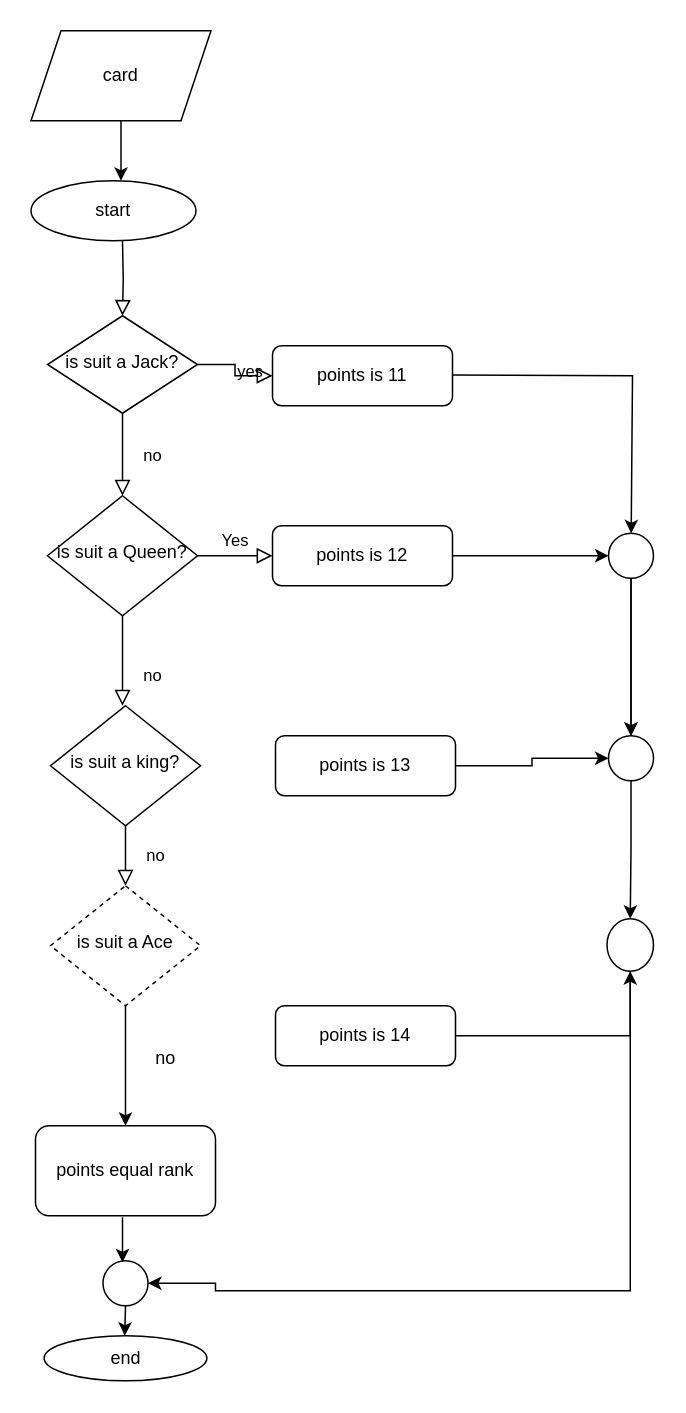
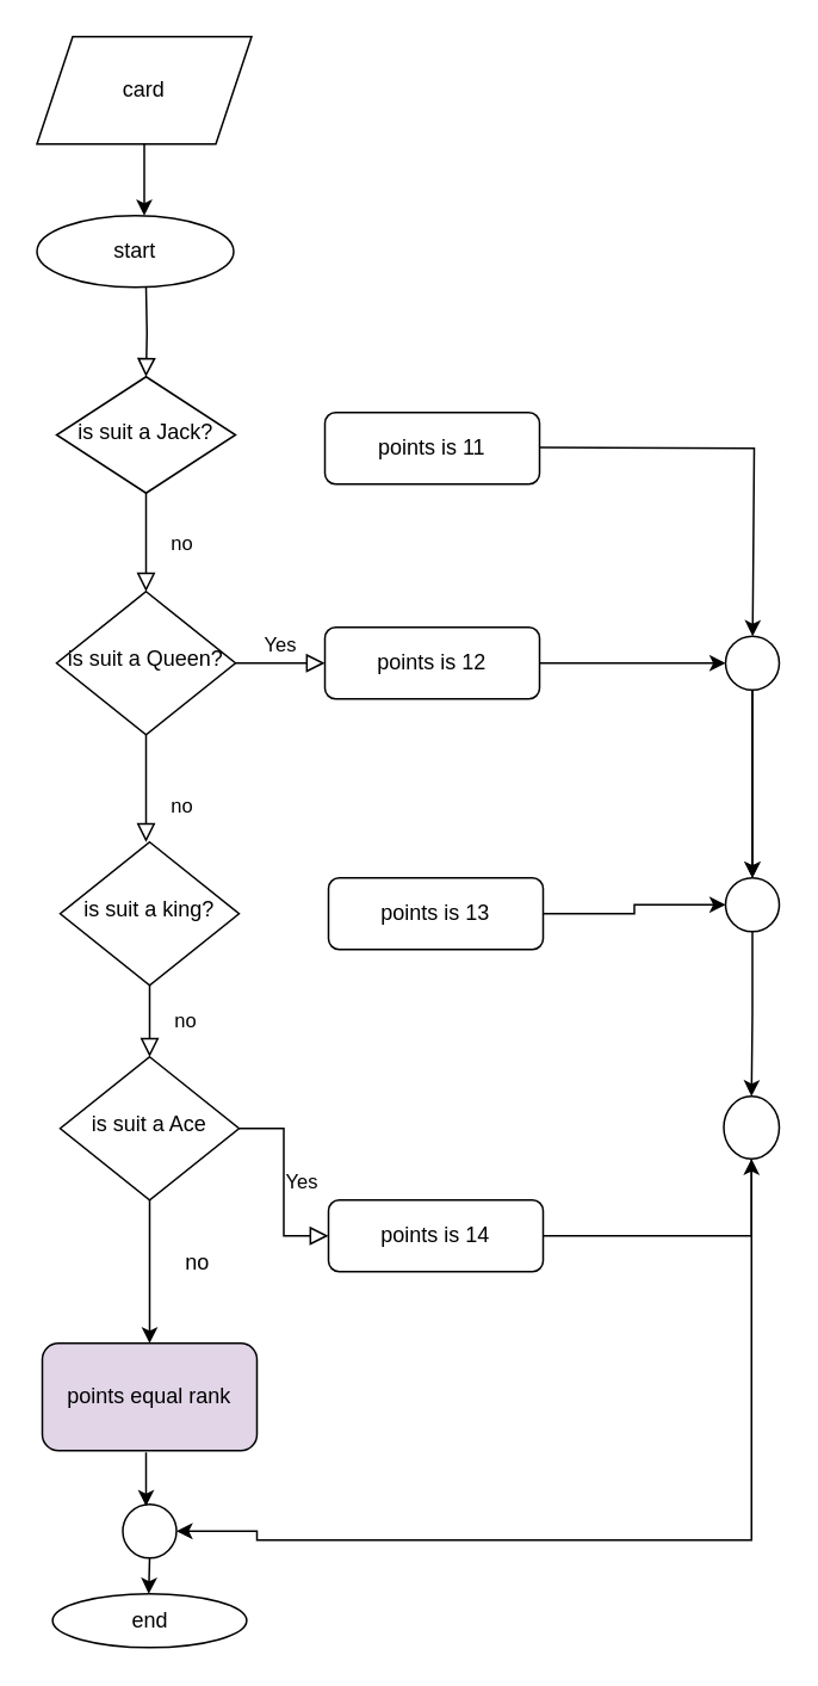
  <mxCell id="0" />
  <mxCell id="1" parent="0" />
  <mxCell id="2" value="" style="rounded=0;html=1;jettySize=auto;orthogonalLoop=1;fontSize=11;endArrow=block;endFill=0;endSize=8;strokeWidth=1;shadow=0;labelBackgroundColor=none;edgeStyle=orthogonalEdgeStyle;" parent="1" target="5" edge="1"><mxGeometry relative="1" as="geometry"><mxPoint x="81" y="160" as="sourcePoint" /></mxGeometry></mxCell>
  <mxCell id="3" value="no" style="rounded=0;html=1;jettySize=auto;orthogonalLoop=1;fontSize=11;endArrow=block;endFill=0;endSize=8;strokeWidth=1;shadow=0;labelBackgroundColor=none;edgeStyle=orthogonalEdgeStyle;" parent="1" source="5" target="9" edge="1"><mxGeometry y="20" relative="1" as="geometry"><mxPoint as="offset" /></mxGeometry></mxCell>
- <mxCell id="4" value="yes" style="edgeStyle=orthogonalEdgeStyle;rounded=0;html=1;jettySize=auto;orthogonalLoop=1;fontSize=11;endArrow=block;endFill=0;endSize=8;strokeWidth=1;shadow=0;labelBackgroundColor=none;" parent="1" source="5" target="6" edge="1"><mxGeometry y="10" relative="1" as="geometry"><mxPoint as="offset" /></mxGeometry></mxCell>
  <mxCell id="5" value="is suit a Jack?" style="rhombus;whiteSpace=wrap;html=1;shadow=0;fontFamily=Helvetica;fontSize=12;align=center;strokeWidth=1;spacing=6;spacingTop=-4;" parent="1" vertex="1"><mxGeometry x="31" y="210" width="100" height="65" as="geometry" /></mxCell>
  <mxCell id="6" value="points is 11" style="rounded=1;whiteSpace=wrap;html=1;fontSize=12;glass=0;strokeWidth=1;shadow=0;" parent="1" vertex="1"><mxGeometry x="181" y="230" width="120" height="40" as="geometry" /></mxCell>
  <mxCell id="7" value="no" style="rounded=0;html=1;jettySize=auto;orthogonalLoop=1;fontSize=11;endArrow=block;endFill=0;endSize=8;strokeWidth=1;shadow=0;labelBackgroundColor=none;edgeStyle=orthogonalEdgeStyle;" parent="1" source="9" edge="1"><mxGeometry x="0.333" y="20" relative="1" as="geometry"><mxPoint as="offset" /><mxPoint x="81" y="470" as="targetPoint" /></mxGeometry></mxCell>
  <mxCell id="8" value="Yes" style="edgeStyle=orthogonalEdgeStyle;rounded=0;html=1;jettySize=auto;orthogonalLoop=1;fontSize=11;endArrow=block;endFill=0;endSize=8;strokeWidth=1;shadow=0;labelBackgroundColor=none;" parent="1" source="9" target="11" edge="1"><mxGeometry y="10" relative="1" as="geometry"><mxPoint as="offset" /></mxGeometry></mxCell>
  <mxCell id="9" value="is suit a Queen?" style="rhombus;whiteSpace=wrap;html=1;shadow=0;fontFamily=Helvetica;fontSize=12;align=center;strokeWidth=1;spacing=6;spacingTop=-4;" parent="1" vertex="1"><mxGeometry x="31" y="330" width="100" height="80" as="geometry" /></mxCell>
  <mxCell id="10" value="" style="edgeStyle=orthogonalEdgeStyle;rounded=0;orthogonalLoop=1;jettySize=auto;html=1;" edge="1" parent="1" source="11" target="33"><mxGeometry relative="1" as="geometry" /></mxCell>
  <mxCell id="11" value="points is 12" style="rounded=1;whiteSpace=wrap;html=1;fontSize=12;glass=0;strokeWidth=1;shadow=0;" parent="1" vertex="1"><mxGeometry x="181" y="350" width="120" height="40" as="geometry" /></mxCell>
  <mxCell id="12" value="" style="edgeStyle=orthogonalEdgeStyle;rounded=0;orthogonalLoop=1;jettySize=auto;html=1;" edge="1" parent="1" source="13"><mxGeometry relative="1" as="geometry"><mxPoint x="80" y="120" as="targetPoint" /></mxGeometry></mxCell>
  <mxCell id="13" value="card" style="shape=parallelogram;perimeter=parallelogramPerimeter;whiteSpace=wrap;html=1;fixedSize=1;" vertex="1" parent="1"><mxGeometry x="20" y="20" width="120" height="60" as="geometry" /></mxCell>
  <mxCell id="14" value="start" style="ellipse;whiteSpace=wrap;html=1;" vertex="1" parent="1"><mxGeometry x="20" y="120" width="110" height="40" as="geometry" /></mxCell>
  <mxCell id="15" value="no" style="rounded=0;html=1;jettySize=auto;orthogonalLoop=1;fontSize=11;endArrow=block;endFill=0;endSize=8;strokeWidth=1;shadow=0;labelBackgroundColor=none;edgeStyle=orthogonalEdgeStyle;" edge="1" parent="1" source="16" target="21"><mxGeometry y="20" relative="1" as="geometry"><mxPoint as="offset" /></mxGeometry></mxCell>
  <mxCell id="16" value="is suit a king?" style="rhombus;whiteSpace=wrap;html=1;shadow=0;fontFamily=Helvetica;fontSize=12;align=center;strokeWidth=1;spacing=6;spacingTop=-4;" vertex="1" parent="1"><mxGeometry x="33" y="470" width="100" height="80" as="geometry" /></mxCell>
  <mxCell id="17" value="" style="edgeStyle=orthogonalEdgeStyle;rounded=0;orthogonalLoop=1;jettySize=auto;html=1;" edge="1" parent="1" source="18" target="35"><mxGeometry relative="1" as="geometry" /></mxCell>
  <mxCell id="18" value="points is 13" style="rounded=1;whiteSpace=wrap;html=1;fontSize=12;glass=0;strokeWidth=1;shadow=0;" vertex="1" parent="1"><mxGeometry x="183" y="490" width="120" height="40" as="geometry" /></mxCell>
+ <mxCell id="19" value="Yes" style="edgeStyle=orthogonalEdgeStyle;rounded=0;html=1;jettySize=auto;orthogonalLoop=1;fontSize=11;endArrow=block;endFill=0;endSize=8;strokeWidth=1;shadow=0;labelBackgroundColor=none;" edge="1" parent="1" source="21" target="23"><mxGeometry y="10" relative="1" as="geometry"><mxPoint as="offset" /></mxGeometry></mxCell>
  <mxCell id="20" value="" style="edgeStyle=orthogonalEdgeStyle;rounded=0;orthogonalLoop=1;jettySize=auto;html=1;" edge="1" parent="1" source="21"><mxGeometry relative="1" as="geometry"><mxPoint x="83" y="750" as="targetPoint" /></mxGeometry></mxCell>
- <mxCell id="21" value="is suit a Ace" style="rhombus;whiteSpace=wrap;html=1;shadow=0;fontFamily=Helvetica;fontSize=12;align=center;strokeWidth=1;spacing=6;spacingTop=-4;dashed=1;" vertex="1" parent="1"><mxGeometry x="33" y="590" width="100" height="80" as="geometry" /></mxCell>
+ <mxCell id="21" value="is suit a Ace" style="rhombus;whiteSpace=wrap;html=1;shadow=0;fontFamily=Helvetica;fontSize=12;align=center;strokeWidth=1;spacing=6;spacingTop=-4;" vertex="1" parent="1"><mxGeometry x="33" y="590" width="100" height="80" as="geometry" /></mxCell>
  <mxCell id="22" value="" style="edgeStyle=orthogonalEdgeStyle;rounded=0;orthogonalLoop=1;jettySize=auto;html=1;" edge="1" parent="1" source="23" target="37"><mxGeometry relative="1" as="geometry" /></mxCell>
  <mxCell id="23" value="points is 14" style="rounded=1;whiteSpace=wrap;html=1;fontSize=12;glass=0;strokeWidth=1;shadow=0;" vertex="1" parent="1"><mxGeometry x="183" y="670" width="120" height="40" as="geometry" /></mxCell>
  <mxCell id="24" value="no" style="text;html=1;strokeColor=none;fillColor=none;align=center;verticalAlign=middle;whiteSpace=wrap;rounded=0;" vertex="1" parent="1"><mxGeometry x="80" y="690" width="60" height="30" as="geometry" /></mxCell>
- <mxCell id="25" value="points equal rank" style="rounded=1;whiteSpace=wrap;html=1;" vertex="1" parent="1"><mxGeometry x="23" y="750" width="120" height="60" as="geometry" /></mxCell>
+ <mxCell id="25" value="points equal rank" style="rounded=1;whiteSpace=wrap;html=1;fillColor=#e1d5e7;" vertex="1" parent="1"><mxGeometry x="23" y="750" width="120" height="60" as="geometry" /></mxCell>
  <mxCell id="26" value="end" style="ellipse;whiteSpace=wrap;html=1;" vertex="1" parent="1"><mxGeometry x="28.75" y="890" width="108.5" height="30" as="geometry" /></mxCell>
  <mxCell id="27" value="" style="ellipse;whiteSpace=wrap;html=1;aspect=fixed;" vertex="1" parent="1"><mxGeometry x="68" y="840" width="30" height="30" as="geometry" /></mxCell>
  <mxCell id="28" value="" style="endArrow=classic;html=1;rounded=0;exitX=0.5;exitY=1;exitDx=0;exitDy=0;" edge="1" parent="1" source="27"><mxGeometry width="50" height="50" relative="1" as="geometry"><mxPoint x="83" y="880" as="sourcePoint" /><mxPoint x="82.5" y="890" as="targetPoint" /></mxGeometry></mxCell>
  <mxCell id="29" value="" style="endArrow=classic;html=1;rounded=0;" edge="1" parent="1"><mxGeometry width="50" height="50" relative="1" as="geometry"><mxPoint x="81" y="811" as="sourcePoint" /><mxPoint x="81" y="841" as="targetPoint" /></mxGeometry></mxCell>
  <mxCell id="30" value="" style="endArrow=classic;html=1;rounded=0;" edge="1" parent="1" target="33"><mxGeometry width="50" height="50" relative="1" as="geometry"><mxPoint x="301" y="249.5" as="sourcePoint" /><mxPoint x="441" y="250" as="targetPoint" /><Array as="points"><mxPoint x="421" y="250" /></Array></mxGeometry></mxCell>
  <mxCell id="31" value="" style="edgeStyle=orthogonalEdgeStyle;rounded=0;orthogonalLoop=1;jettySize=auto;html=1;" edge="1" parent="1" source="33"><mxGeometry relative="1" as="geometry"><mxPoint x="420" y="490" as="targetPoint" /></mxGeometry></mxCell>
  <mxCell id="32" value="" style="edgeStyle=orthogonalEdgeStyle;rounded=0;orthogonalLoop=1;jettySize=auto;html=1;" edge="1" parent="1" source="33" target="35"><mxGeometry relative="1" as="geometry" /></mxCell>
  <mxCell id="33" value="" style="ellipse;whiteSpace=wrap;html=1;aspect=fixed;" vertex="1" parent="1"><mxGeometry x="405" y="355" width="30" height="30" as="geometry" /></mxCell>
  <mxCell id="34" value="" style="edgeStyle=orthogonalEdgeStyle;rounded=0;orthogonalLoop=1;jettySize=auto;html=1;" edge="1" parent="1" source="35" target="37"><mxGeometry relative="1" as="geometry" /></mxCell>
  <mxCell id="35" value="" style="ellipse;whiteSpace=wrap;html=1;aspect=fixed;" vertex="1" parent="1"><mxGeometry x="405" y="490" width="30" height="30" as="geometry" /></mxCell>
  <mxCell id="36" value="" style="edgeStyle=orthogonalEdgeStyle;rounded=0;orthogonalLoop=1;jettySize=auto;html=1;entryX=1;entryY=0.5;entryDx=0;entryDy=0;" edge="1" parent="1" source="37" target="27"><mxGeometry relative="1" as="geometry"><mxPoint x="391" y="940" as="targetPoint" /><Array as="points"><mxPoint x="420" y="860" /><mxPoint x="143" y="860" /><mxPoint x="143" y="855" /></Array></mxGeometry></mxCell>
  <mxCell id="37" value="" style="ellipse;whiteSpace=wrap;html=1;" vertex="1" parent="1"><mxGeometry x="404" y="612" width="31" height="35" as="geometry" /></mxCell>
